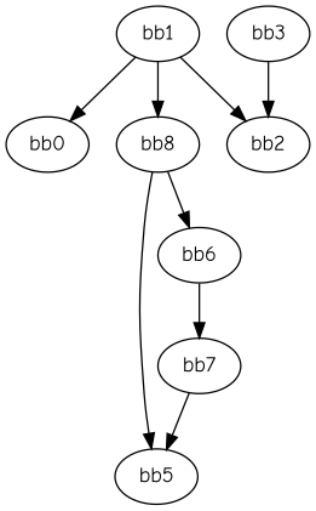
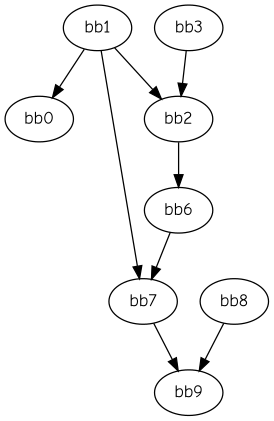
  digraph {
    fontname="Comic Neue"
    node [fontname="Comic Neue"]
    edge [fontname="Comic Neue"]
    n1 [label=bb0]
    n2 [label=bb1]
    n3 [label=bb2]
    n4 [label=bb8]
-   n5 [label=bb5]
+   n5 [label=bb9]
    n6 [label=bb6]
    n7 [label=bb3]
    n8 [label=bb7]
    n2 -> n1
    n2 -> n3
-   n2 -> n4
+   n2 -> n8
    n4 -> n5
-   n4 -> n6
+   n3 -> n6
    n6 -> n8
    n7 -> n3
    n8 -> n5
  }
